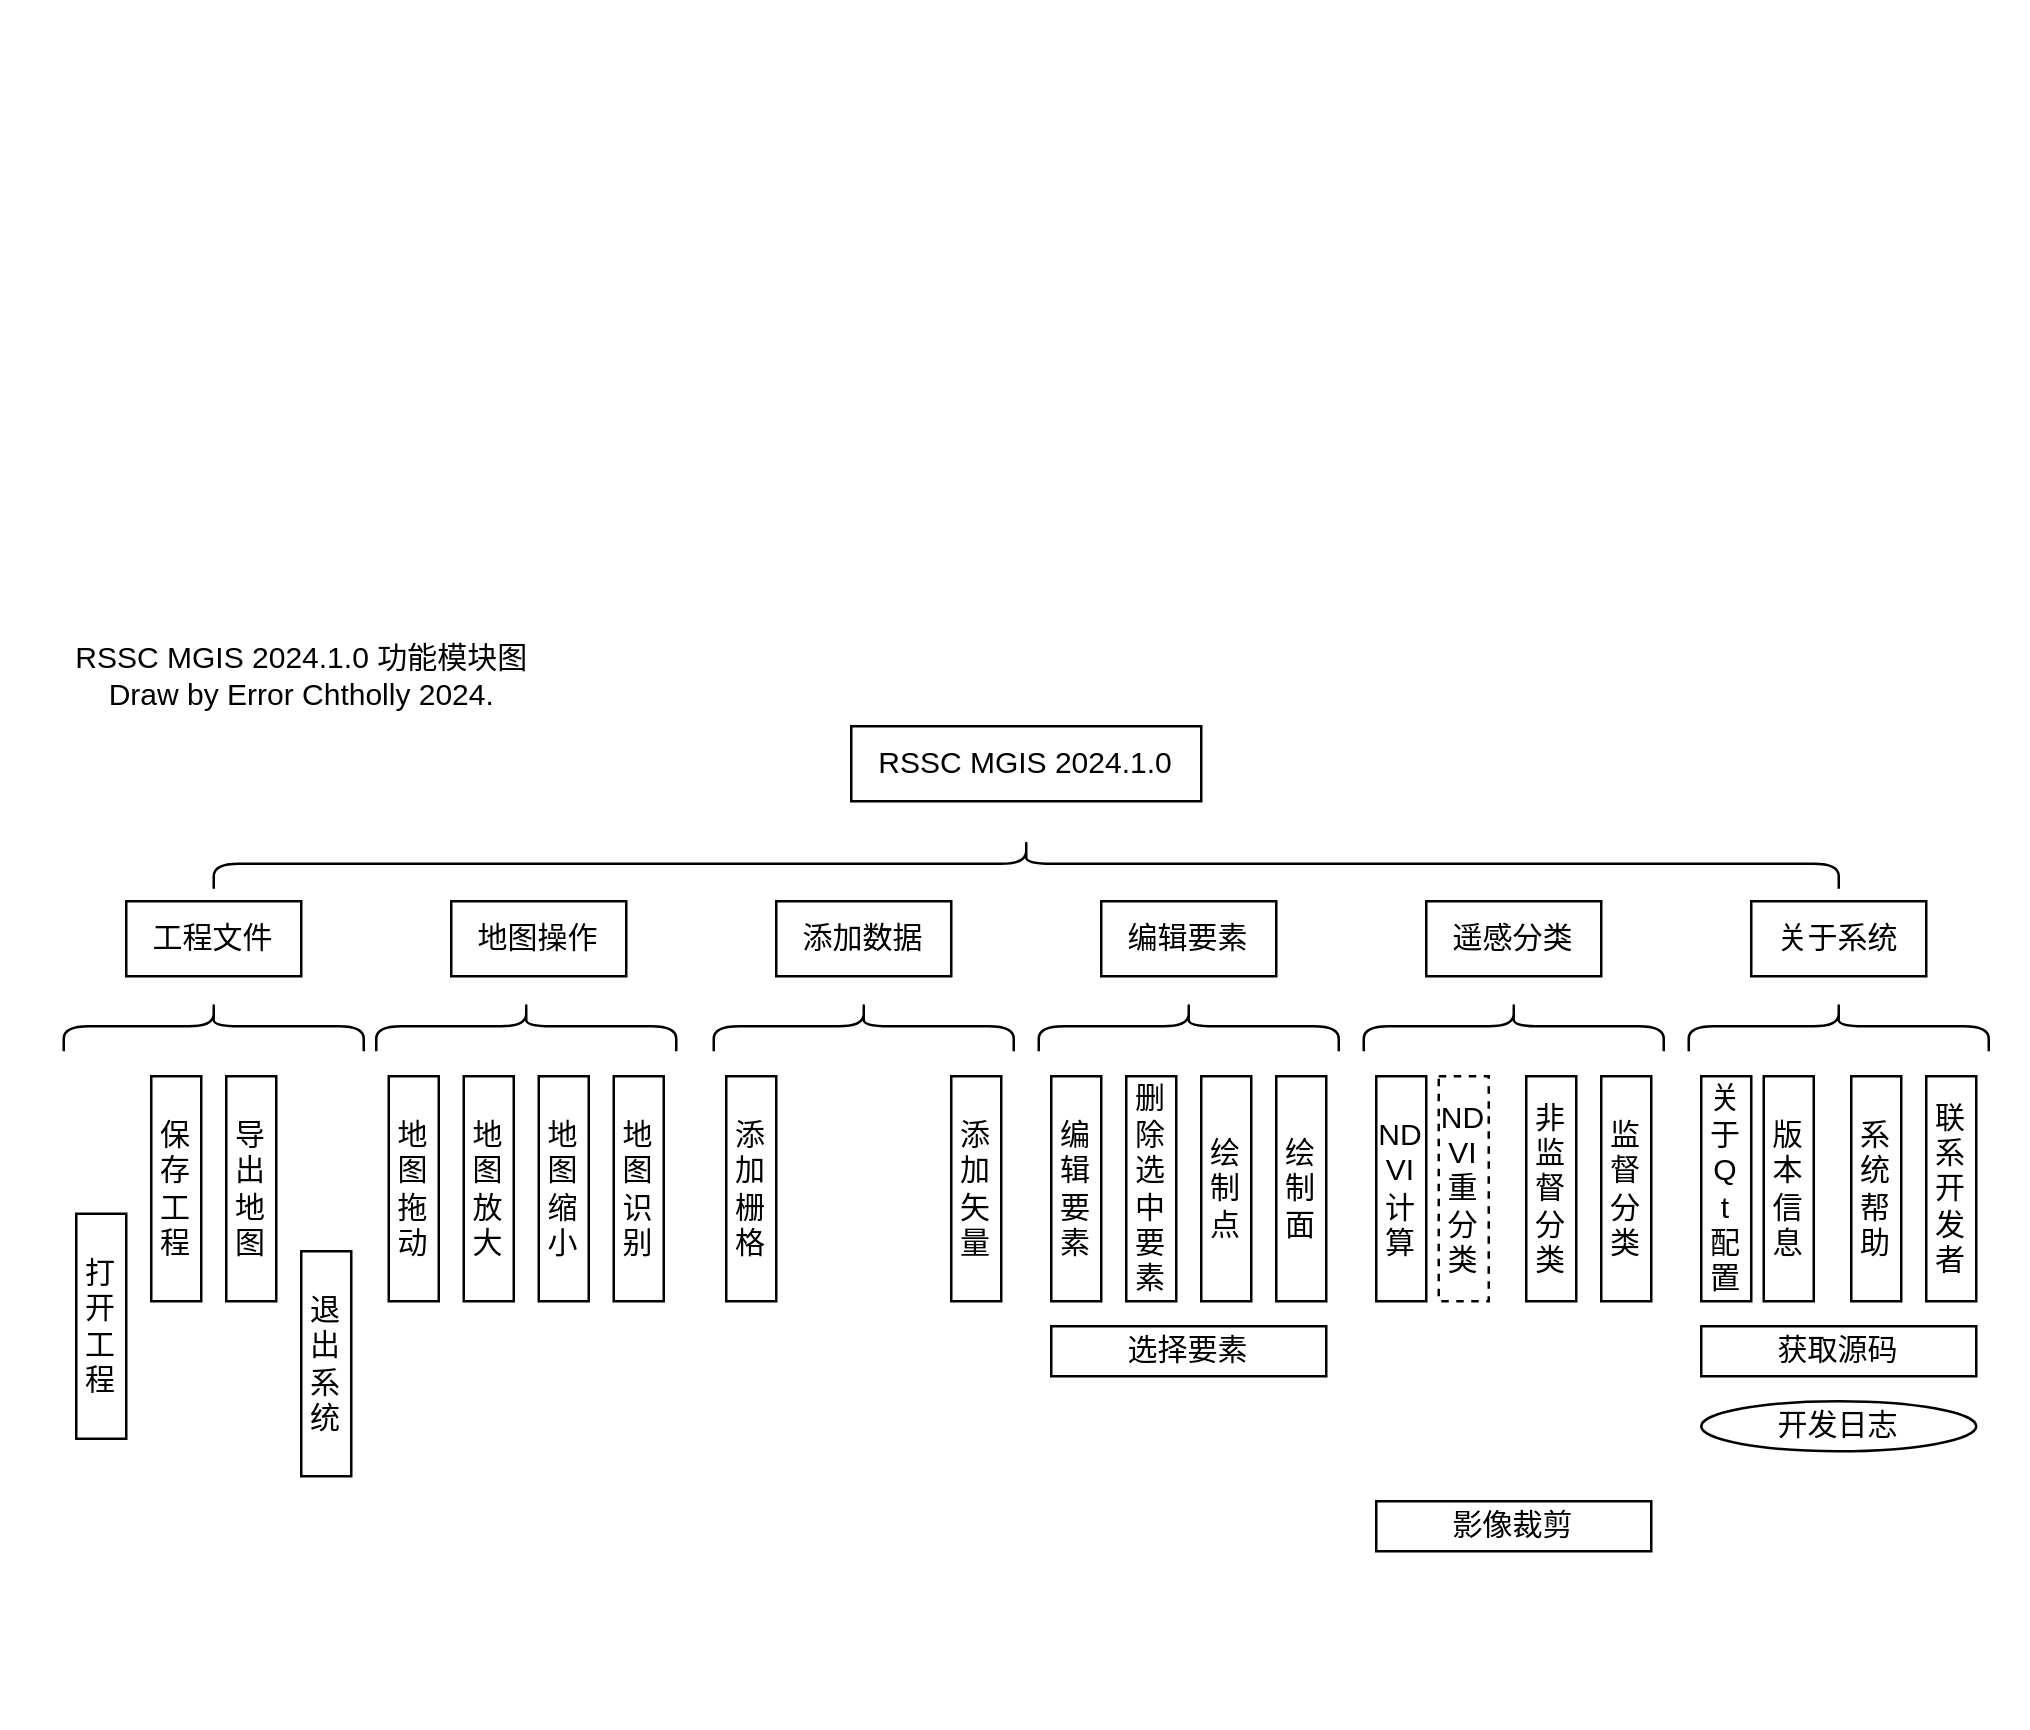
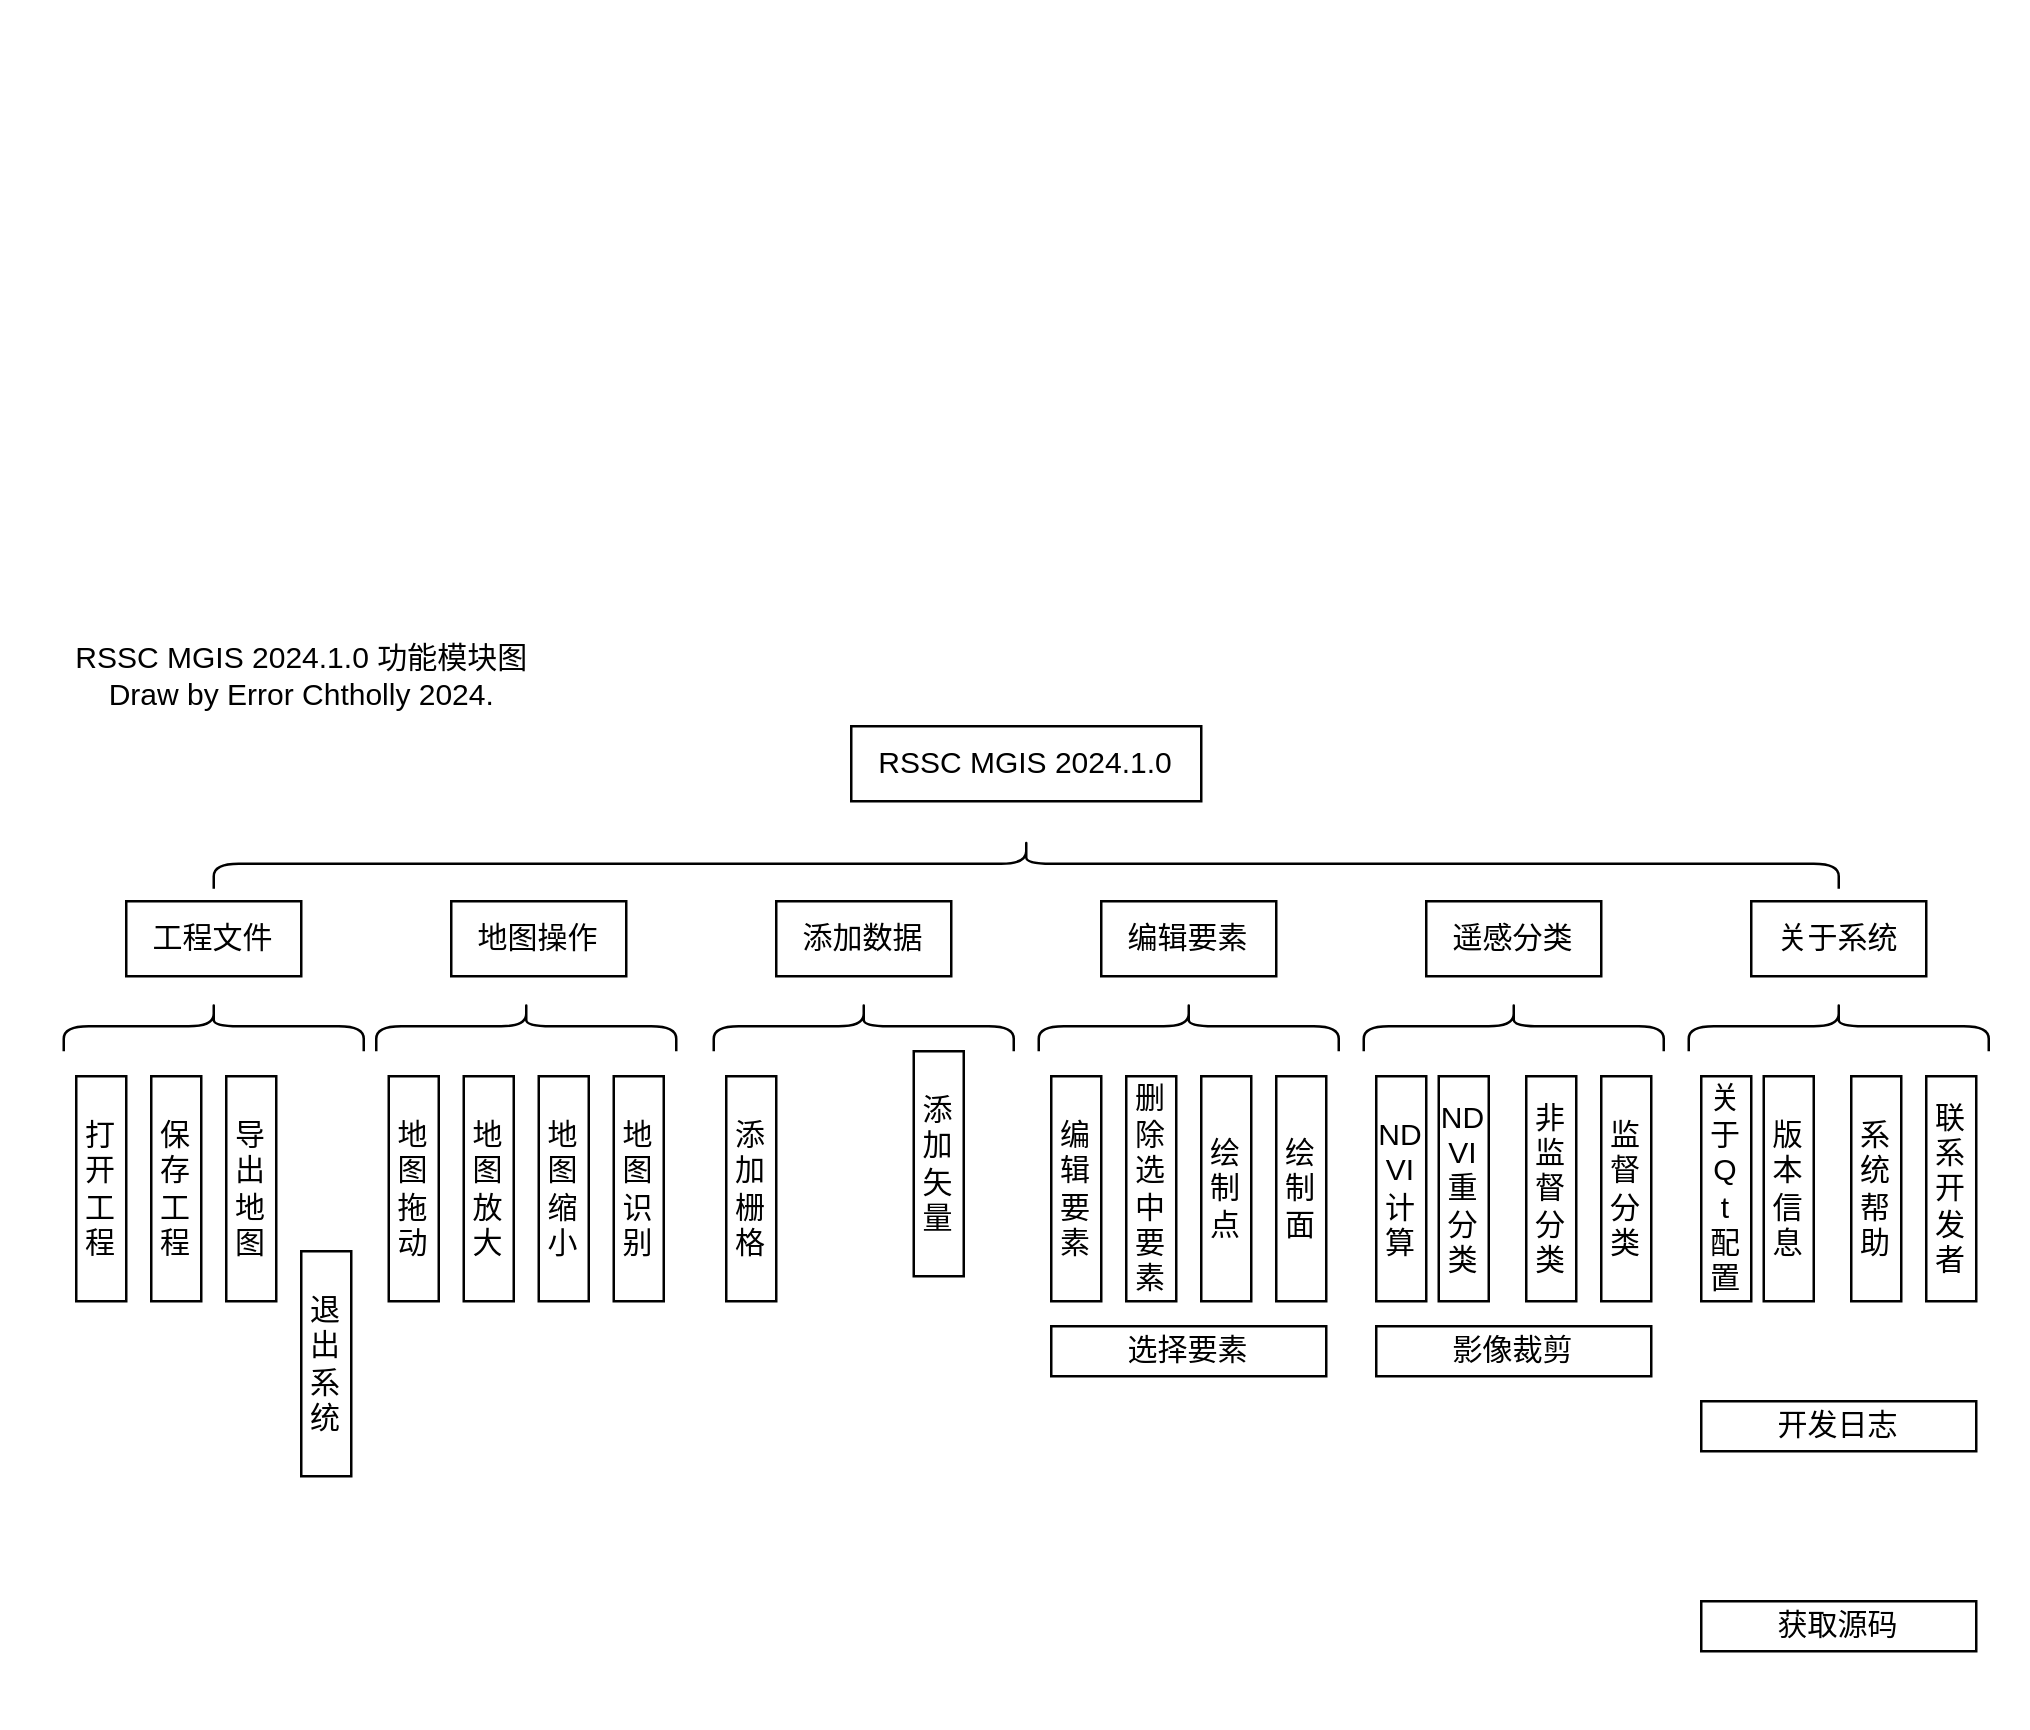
  <mxCell id="0" />
  <mxCell id="1" parent="0" />
  <mxCell id="2" value="RSSC MGIS 2024.1.0 功能模块图&lt;div&gt;Draw by Error Chtholly 2024.&lt;/div&gt;" style="text;html=1;align=center;verticalAlign=middle;resizable=0;points=[];autosize=1;strokeColor=none;fillColor=none;" vertex="1" parent="1"><mxGeometry x="20" y="250" width="200" height="40" as="geometry" /></mxCell>
  <mxCell id="3" value="RSSC MGIS 2024.1.0" style="rounded=0;whiteSpace=wrap;html=1;" vertex="1" parent="1"><mxGeometry x="340" y="290" width="140" height="30" as="geometry" /></mxCell>
  <mxCell id="4" value="" style="shape=curlyBracket;whiteSpace=wrap;html=1;rounded=1;flipH=1;labelPosition=right;verticalLabelPosition=middle;align=left;verticalAlign=middle;rotation=-90;" vertex="1" parent="1"><mxGeometry x="400" y="20" width="20" height="650" as="geometry" /></mxCell>
  <mxCell id="5" value="工程文件" style="rounded=0;whiteSpace=wrap;html=1;" vertex="1" parent="1"><mxGeometry x="50" y="360" width="70" height="30" as="geometry" /></mxCell>
  <mxCell id="6" value="地图操作" style="rounded=0;whiteSpace=wrap;html=1;" vertex="1" parent="1"><mxGeometry x="180" y="360" width="70" height="30" as="geometry" /></mxCell>
  <mxCell id="7" value="添加数据" style="rounded=0;whiteSpace=wrap;html=1;" vertex="1" parent="1"><mxGeometry x="310" y="360" width="70" height="30" as="geometry" /></mxCell>
  <mxCell id="8" value="编辑要素" style="rounded=0;whiteSpace=wrap;html=1;" vertex="1" parent="1"><mxGeometry x="440" y="360" width="70" height="30" as="geometry" /></mxCell>
  <mxCell id="9" value="遥感分类" style="rounded=0;whiteSpace=wrap;html=1;" vertex="1" parent="1"><mxGeometry x="570" y="360" width="70" height="30" as="geometry" /></mxCell>
  <mxCell id="10" value="关于系统" style="rounded=0;whiteSpace=wrap;html=1;" vertex="1" parent="1"><mxGeometry x="700" y="360" width="70" height="30" as="geometry" /></mxCell>
  <mxCell id="11" value="" style="shape=curlyBracket;whiteSpace=wrap;html=1;rounded=1;flipH=1;labelPosition=right;verticalLabelPosition=middle;align=left;verticalAlign=middle;rotation=-90;" vertex="1" parent="1"><mxGeometry x="75" y="350" width="20" height="120" as="geometry" /></mxCell>
  <mxCell id="12" value="" style="shape=curlyBracket;whiteSpace=wrap;html=1;rounded=1;flipH=1;labelPosition=right;verticalLabelPosition=middle;align=left;verticalAlign=middle;rotation=-90;" vertex="1" parent="1"><mxGeometry x="200" y="350" width="20" height="120" as="geometry" /></mxCell>
  <mxCell id="13" value="" style="shape=curlyBracket;whiteSpace=wrap;html=1;rounded=1;flipH=1;labelPosition=right;verticalLabelPosition=middle;align=left;verticalAlign=middle;rotation=-90;" vertex="1" parent="1"><mxGeometry x="335" y="350" width="20" height="120" as="geometry" /></mxCell>
  <mxCell id="14" value="" style="shape=curlyBracket;whiteSpace=wrap;html=1;rounded=1;flipH=1;labelPosition=right;verticalLabelPosition=middle;align=left;verticalAlign=middle;rotation=-90;" vertex="1" parent="1"><mxGeometry x="465" y="350" width="20" height="120" as="geometry" /></mxCell>
  <mxCell id="15" value="" style="shape=curlyBracket;whiteSpace=wrap;html=1;rounded=1;flipH=1;labelPosition=right;verticalLabelPosition=middle;align=left;verticalAlign=middle;rotation=-90;" vertex="1" parent="1"><mxGeometry x="595" y="350" width="20" height="120" as="geometry" /></mxCell>
  <mxCell id="16" value="" style="shape=curlyBracket;whiteSpace=wrap;html=1;rounded=1;flipH=1;labelPosition=right;verticalLabelPosition=middle;align=left;verticalAlign=middle;rotation=-90;" vertex="1" parent="1"><mxGeometry x="725" y="350" width="20" height="120" as="geometry" /></mxCell>
- <mxCell id="17" value="打开工程" style="rounded=0;whiteSpace=wrap;html=1;" vertex="1" parent="1"><mxGeometry x="30" y="485" width="20" height="90" as="geometry" /></mxCell>
+ <mxCell id="17" value="打开工程" style="rounded=0;whiteSpace=wrap;html=1;" vertex="1" parent="1"><mxGeometry x="30" y="430" width="20" height="90" as="geometry" /></mxCell>
  <mxCell id="18" value="保存工程" style="rounded=0;whiteSpace=wrap;html=1;" vertex="1" parent="1"><mxGeometry x="60" y="430" width="20" height="90" as="geometry" /></mxCell>
  <mxCell id="19" value="导出地图" style="rounded=0;whiteSpace=wrap;html=1;" vertex="1" parent="1"><mxGeometry x="90" y="430" width="20" height="90" as="geometry" /></mxCell>
  <mxCell id="20" value="退出系统" style="rounded=0;whiteSpace=wrap;html=1;" vertex="1" parent="1"><mxGeometry x="120" y="500" width="20" height="90" as="geometry" /></mxCell>
  <mxCell id="21" value="地图拖动" style="rounded=0;whiteSpace=wrap;html=1;" vertex="1" parent="1"><mxGeometry x="155" y="430" width="20" height="90" as="geometry" /></mxCell>
  <mxCell id="22" value="地图放大" style="rounded=0;whiteSpace=wrap;html=1;" vertex="1" parent="1"><mxGeometry x="185" y="430" width="20" height="90" as="geometry" /></mxCell>
  <mxCell id="23" value="地图缩小" style="rounded=0;whiteSpace=wrap;html=1;" vertex="1" parent="1"><mxGeometry x="215" y="430" width="20" height="90" as="geometry" /></mxCell>
  <mxCell id="24" value="地图识别" style="rounded=0;whiteSpace=wrap;html=1;" vertex="1" parent="1"><mxGeometry x="245" y="430" width="20" height="90" as="geometry" /></mxCell>
  <mxCell id="25" value="添加栅格" style="rounded=0;whiteSpace=wrap;html=1;" vertex="1" parent="1"><mxGeometry x="290" y="430" width="20" height="90" as="geometry" /></mxCell>
- <mxCell id="26" value="添加矢量" style="rounded=0;whiteSpace=wrap;html=1;" vertex="1" parent="1"><mxGeometry x="380" y="430" width="20" height="90" as="geometry" /></mxCell>
+ <mxCell id="26" value="添加矢量" style="rounded=0;whiteSpace=wrap;html=1;" vertex="1" parent="1"><mxGeometry x="365" y="420" width="20" height="90" as="geometry" /></mxCell>
  <mxCell id="27" value="编辑要素" style="rounded=0;whiteSpace=wrap;html=1;" vertex="1" parent="1"><mxGeometry x="420" y="430" width="20" height="90" as="geometry" /></mxCell>
  <mxCell id="28" value="删除选中要素" style="rounded=0;whiteSpace=wrap;html=1;" vertex="1" parent="1"><mxGeometry x="450" y="430" width="20" height="90" as="geometry" /></mxCell>
  <mxCell id="29" value="绘制点" style="rounded=0;whiteSpace=wrap;html=1;" vertex="1" parent="1"><mxGeometry x="480" y="430" width="20" height="90" as="geometry" /></mxCell>
  <mxCell id="30" value="绘制面" style="rounded=0;whiteSpace=wrap;html=1;" vertex="1" parent="1"><mxGeometry x="510" y="430" width="20" height="90" as="geometry" /></mxCell>
  <mxCell id="31" value="ND&lt;div&gt;VI计算&lt;/div&gt;" style="rounded=0;whiteSpace=wrap;html=1;" vertex="1" parent="1"><mxGeometry x="550" y="430" width="20" height="90" as="geometry" /></mxCell>
- <mxCell id="32" value="ND&lt;div&gt;VI重分类&lt;/div&gt;" style="rounded=0;whiteSpace=wrap;html=1;dashed=1;" vertex="1" parent="1"><mxGeometry x="575" y="430" width="20" height="90" as="geometry" /></mxCell>
+ <mxCell id="32" value="ND&lt;div&gt;VI重分类&lt;/div&gt;" style="rounded=0;whiteSpace=wrap;html=1;" vertex="1" parent="1"><mxGeometry x="575" y="430" width="20" height="90" as="geometry" /></mxCell>
  <mxCell id="33" value="非监督分类" style="rounded=0;whiteSpace=wrap;html=1;" vertex="1" parent="1"><mxGeometry x="610" y="430" width="20" height="90" as="geometry" /></mxCell>
  <mxCell id="34" value="监督分类" style="rounded=0;whiteSpace=wrap;html=1;" vertex="1" parent="1"><mxGeometry x="640" y="430" width="20" height="90" as="geometry" /></mxCell>
  <mxCell id="35" value="版本信息" style="rounded=0;whiteSpace=wrap;html=1;" vertex="1" parent="1"><mxGeometry x="705" y="430" width="20" height="90" as="geometry" /></mxCell>
  <mxCell id="36" value="关于Q&lt;div&gt;t&lt;/div&gt;&lt;div&gt;配置&lt;/div&gt;" style="rounded=0;whiteSpace=wrap;html=1;" vertex="1" parent="1"><mxGeometry x="680" y="430" width="20" height="90" as="geometry" /></mxCell>
  <mxCell id="37" value="系统帮助" style="rounded=0;whiteSpace=wrap;html=1;" vertex="1" parent="1"><mxGeometry x="740" y="430" width="20" height="90" as="geometry" /></mxCell>
  <mxCell id="38" value="联系开发者" style="rounded=0;whiteSpace=wrap;html=1;" vertex="1" parent="1"><mxGeometry x="770" y="430" width="20" height="90" as="geometry" /></mxCell>
  <mxCell id="39" value="选择要素" style="rounded=0;whiteSpace=wrap;html=1;" vertex="1" parent="1"><mxGeometry x="420" y="530" width="110" height="20" as="geometry" /></mxCell>
- <mxCell id="40" value="影像裁剪" style="rounded=0;whiteSpace=wrap;html=1;" vertex="1" parent="1"><mxGeometry x="550" y="600" width="110" height="20" as="geometry" /></mxCell>
- <mxCell id="41" value="获取源码" style="rounded=0;whiteSpace=wrap;html=1;" vertex="1" parent="1"><mxGeometry x="680" y="530" width="110" height="20" as="geometry" /></mxCell>
- <mxCell id="42" value="开发日志" style="ellipse;whiteSpace=wrap;html=1;" vertex="1" parent="1"><mxGeometry x="680" y="560" width="110" height="20" as="geometry" /></mxCell>
+ <mxCell id="40" value="影像裁剪" style="rounded=0;whiteSpace=wrap;html=1;" vertex="1" parent="1"><mxGeometry x="550" y="530" width="110" height="20" as="geometry" /></mxCell>
+ <mxCell id="41" value="获取源码" style="rounded=0;whiteSpace=wrap;html=1;" vertex="1" parent="1"><mxGeometry x="680" y="640" width="110" height="20" as="geometry" /></mxCell>
+ <mxCell id="42" value="开发日志" style="rounded=0;whiteSpace=wrap;html=1;" vertex="1" parent="1"><mxGeometry x="680" y="560" width="110" height="20" as="geometry" /></mxCell>
